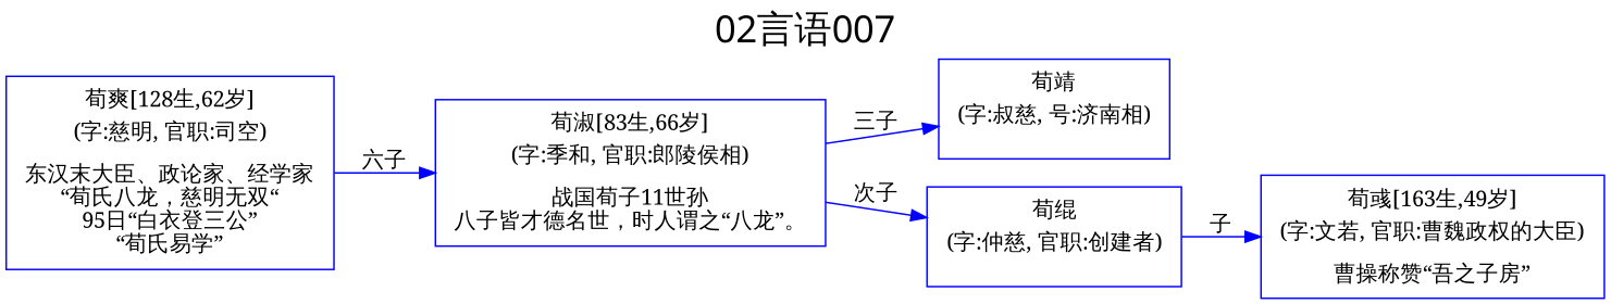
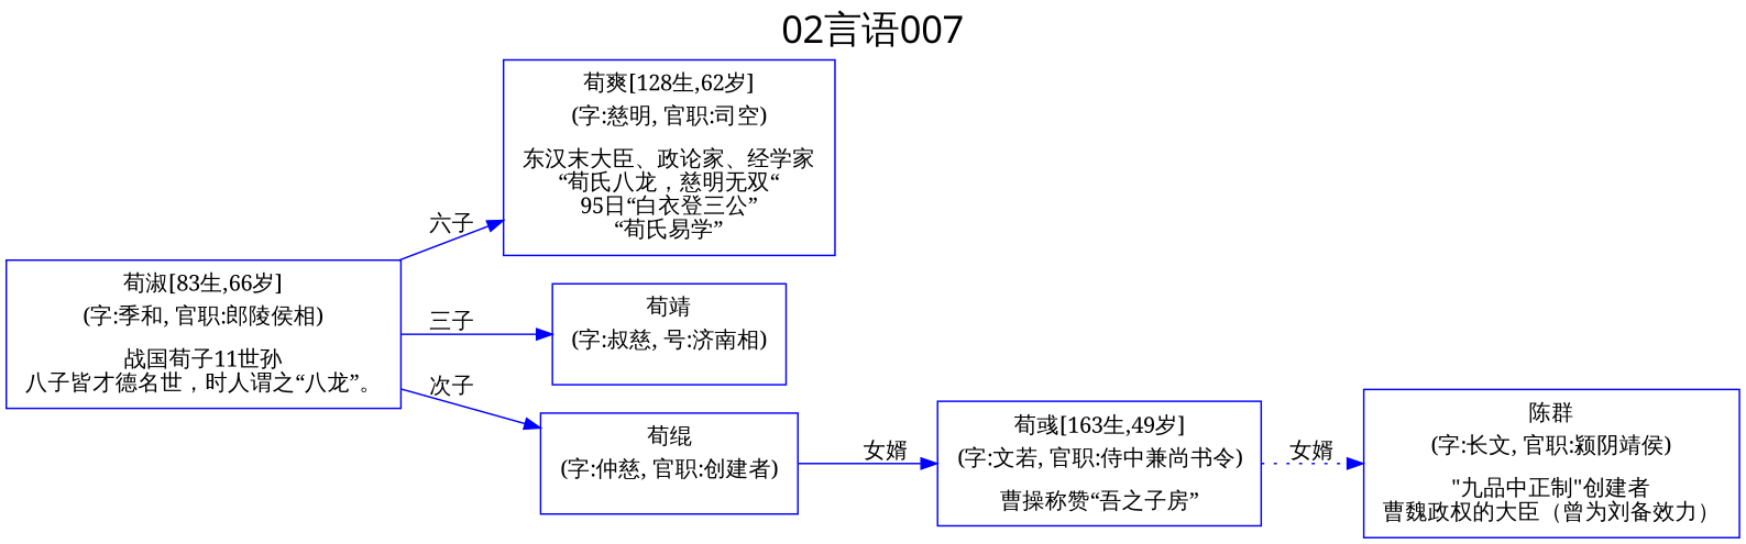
  digraph {
    color=lightgrey
    fontname=SimHei
    fontsize=24
    label="02言语007"
    labelloc=t
    rankdir=LR
    ranksep=0.5
    style=filled
    node [color=blue fontname=SimSun shape=box]
    edge [color=blue fontname=SimSun style=solid]
    n1 [label=<<table border="0" cellborder="0"><tr><td>荀淑[83生,66岁]</td></tr><tr><td>(字:季和, 官职:郎陵侯相)</td></tr><tr><td></td></tr><tr><td>战国荀子11世孙<br/>八子皆才德名世，时人谓之“八龙”。<br/></td></tr></table>>]
    n2 [label=<<table border="0" cellborder="0"><tr><td>荀爽[128生,62岁]</td></tr><tr><td>(字:慈明, 官职:司空)</td></tr><tr><td></td></tr><tr><td>东汉末大臣、政论家、经学家<br/>“荀氏八龙，慈明无双“<br/>95日“白衣登三公”<br/>“荀氏易学”<br/></td></tr></table>>]
    n3 [label=<<table border="0" cellborder="0"><tr><td>荀靖</td></tr><tr><td>(字:叔慈, 号:济南相)</td></tr><tr><td></td></tr><tr><td></td></tr></table>>]
    n4 [label=<<table border="0" cellborder="0"><tr><td>荀绲</td></tr><tr><td>(字:仲慈, 官职:创建者)</td></tr><tr><td></td></tr><tr><td></td></tr></table>>]
-   n5 [label=<<table border="0" cellborder="0"><tr><td>荀彧[163生,49岁]</td></tr><tr><td>(字:文若, 官职:曹魏政权的大臣)</td></tr><tr><td></td></tr><tr><td>曹操称赞“吾之子房”<br/></td></tr></table>>]
-   n2 -> n1 [label="六子"]
+   n5 [label=<<table border="0" cellborder="0"><tr><td>荀彧[163生,49岁]</td></tr><tr><td>(字:文若, 官职:侍中兼尚书令)</td></tr><tr><td></td></tr><tr><td>曹操称赞“吾之子房”<br/></td></tr></table>>]
+   n6 [label=<<table border="0" cellborder="0"><tr><td>陈群</td></tr><tr><td>(字:长文, 官职:颍阴靖侯)</td></tr><tr><td></td></tr><tr><td>"九品中正制"创建者<br/>曹魏政权的大臣（曾为刘备效力）<br/></td></tr></table>>]
+   n1 -> n2 [label="六子"]
    n1 -> n3 [label="三子"]
    n1 -> n4 [label="次子"]
-   n4 -> n5 [label="子"]
+   n4 -> n5 [label="女婿"]
+   n5 -> n6 [label="女婿" style=dotted]
  }
